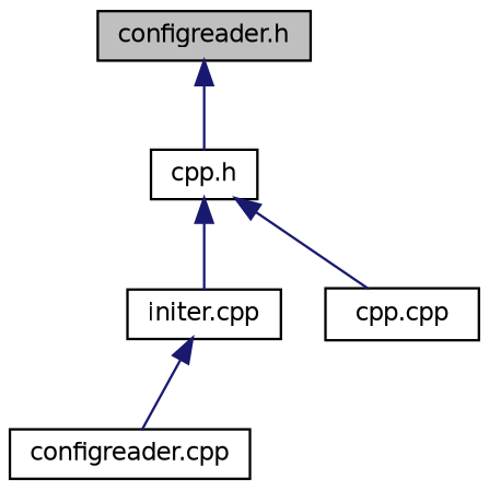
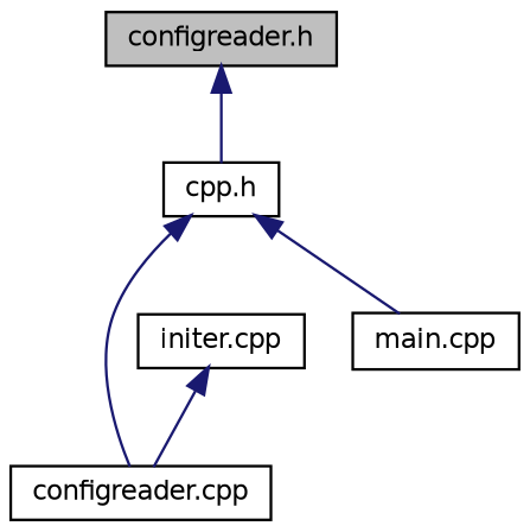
  digraph {
    node [color=black fillcolor=white fontname=Helvetica fontsize=10 shape=record style=filled]
    edge [color=midnightblue dir=back fontname=Helvetica fontsize=10 labelfontname=Helvetica labelfontsize=10 style=solid]
    n1 [fillcolor=grey75 fontcolor=black height=0.2 label="configreader.h" width=0.4]
    n2 [height=0.2 label="cpp.h" width=0.4]
    n3 [height=0.2 label="configreader.cpp" width=0.4]
    n4 [height=0.2 label="initer.cpp" width=0.4]
-   n5 [height=0.2 label="cpp.cpp" width=0.4]
+   n5 [height=0.2 label="main.cpp" width=0.4]
    n1 -> n2
-   n2 -> n4
+   n2 -> n3
    n2 -> n5
    n4 -> n3
  }
